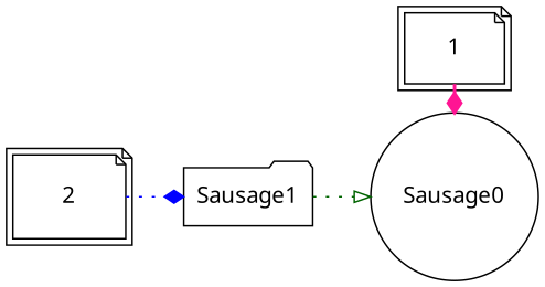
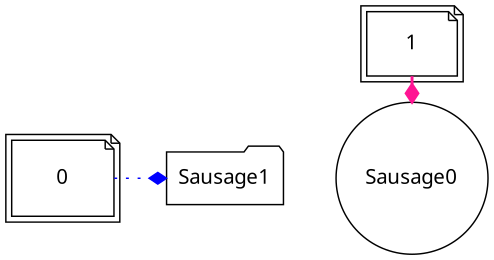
  digraph {
    rankdir=LR
    node [fontname="Apple Symbols" shape=note]
    edge [arrowhead=diamond style=dotted]
    n1 [label=1 peripheries=2]
    Sausage0 [shape=circle]
-   n3 [label=2 peripheries=2]
+   n3 [label=0 peripheries=2]
    Sausage1 [shape=folder]
    subgraph sub_1 {
      rank=same
      n1
      Sausage0
    }
    n1 -> Sausage0 [color=deeppink constraint=false penwidth=2 style=""]
    n3 -> Sausage1 [color=blue]
-   Sausage1 -> Sausage0 [arrowhead=onormal color=darkgreen]
  }
